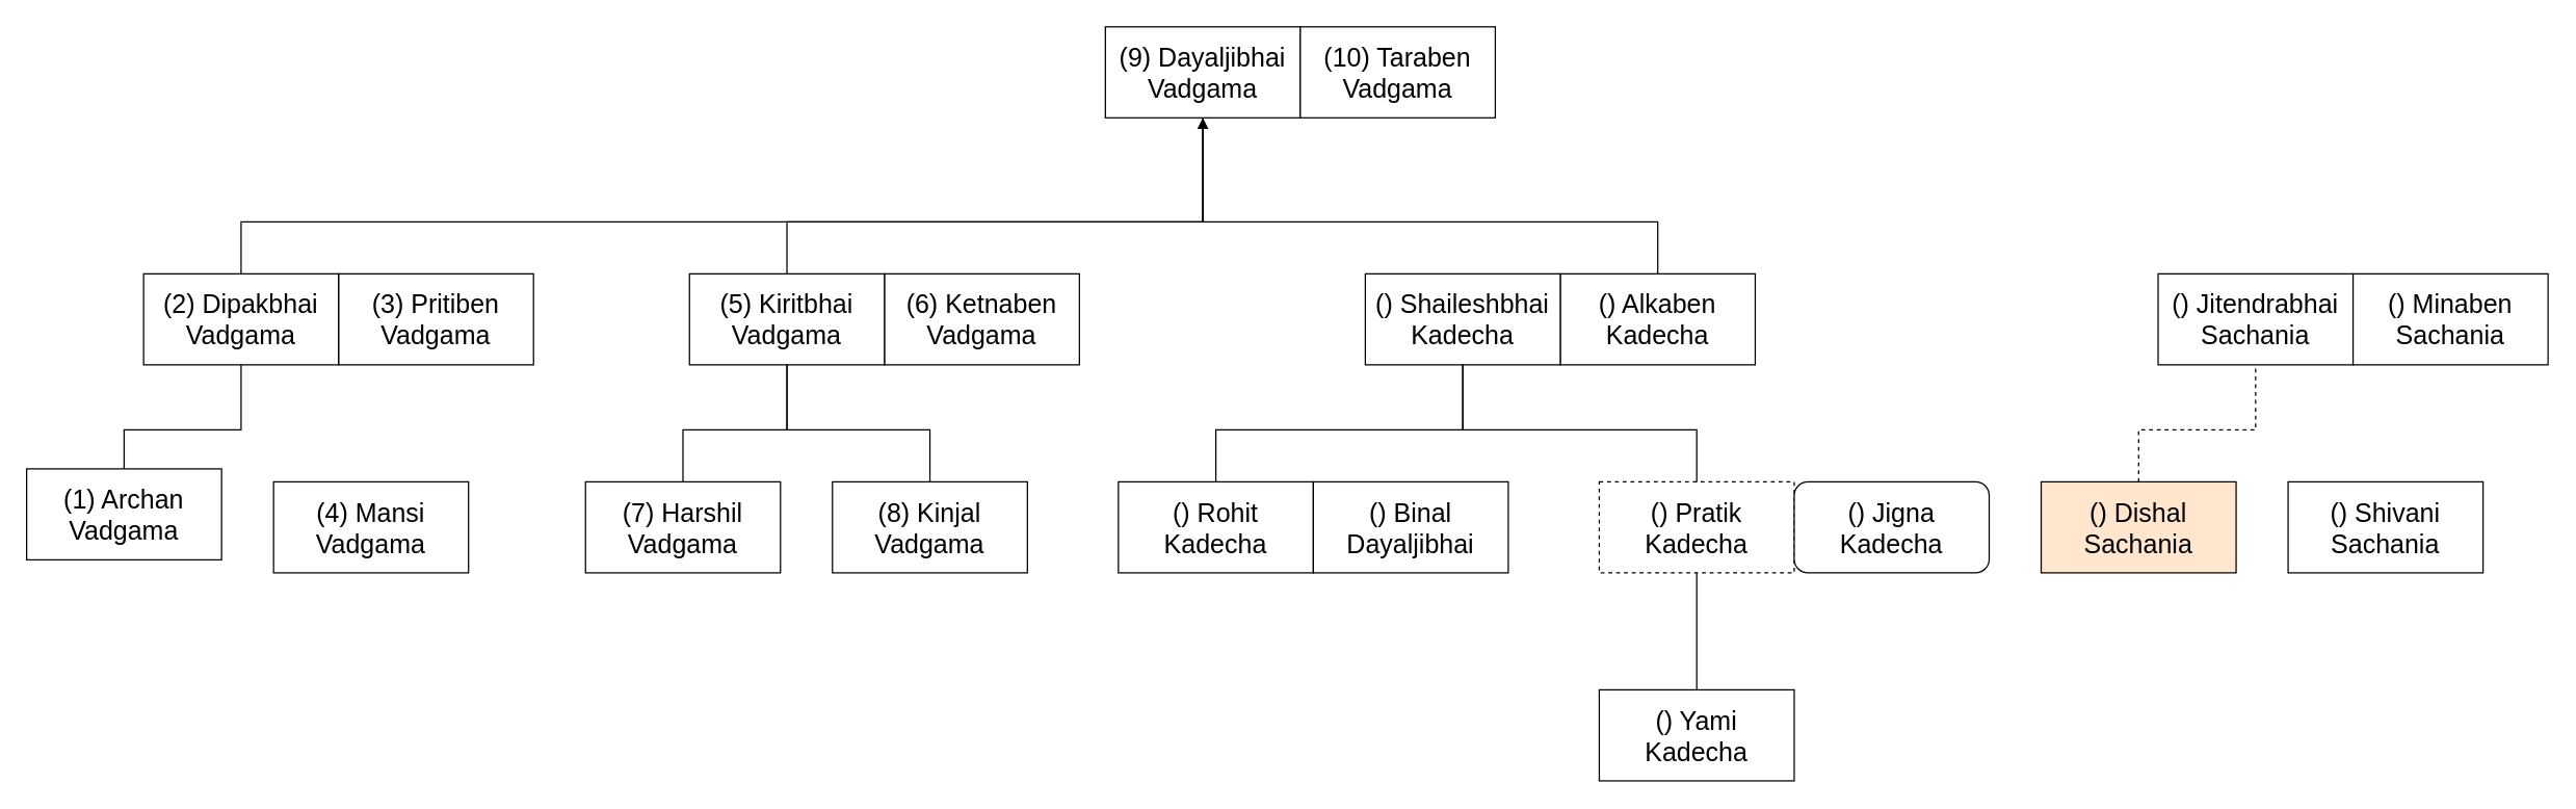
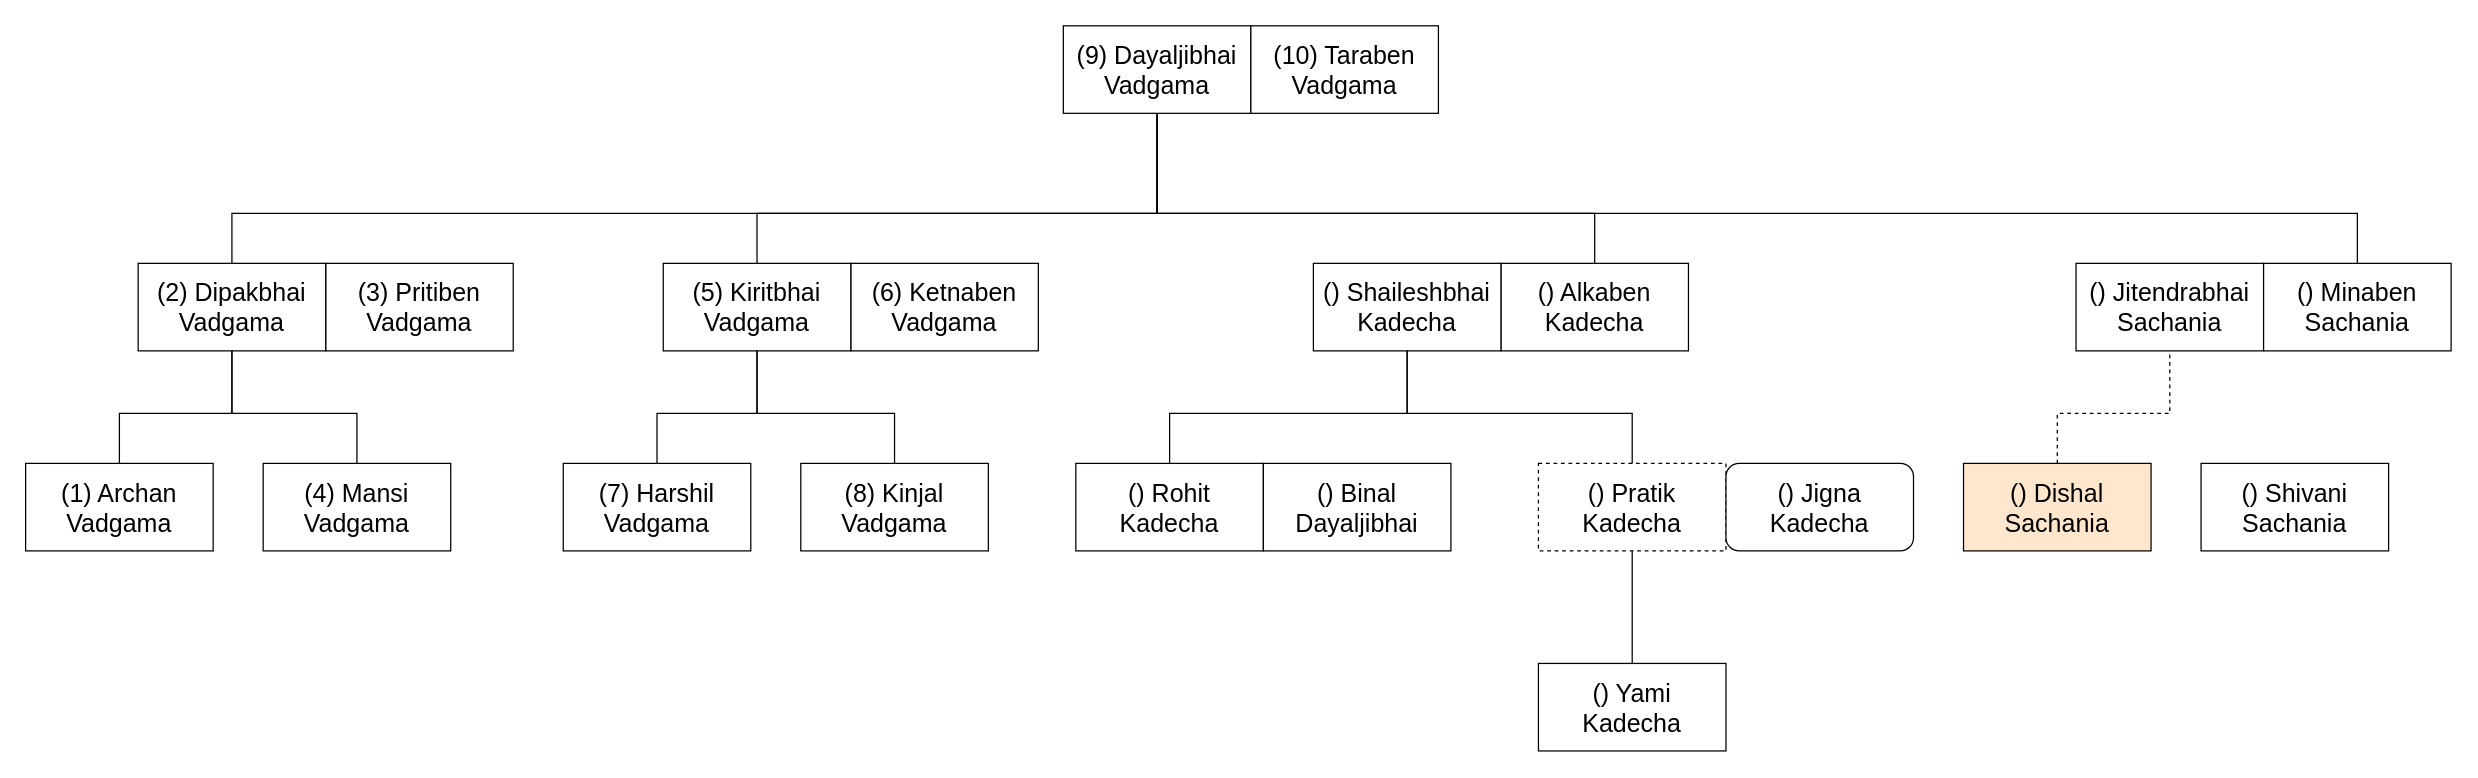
  <mxCell id="0" />
  <mxCell id="1" parent="0" />
  <mxCell id="2" value="&lt;font style=&quot;font-size: 20px&quot;&gt;(9) Dayaljibhai&lt;br&gt;Vadgama&lt;br&gt;&lt;/font&gt;" style="rounded=0;whiteSpace=wrap;html=1;" parent="1" vertex="1"><mxGeometry x="850" y="20" width="150" height="70" as="geometry" /></mxCell>
  <mxCell id="3" value="&lt;font style=&quot;font-size: 20px&quot;&gt;(10) Taraben&lt;/font&gt;&lt;br style=&quot;font-size: 20px&quot;&gt;&lt;span style=&quot;font-size: 20px&quot;&gt;Vadgama&lt;/span&gt;" style="rounded=0;whiteSpace=wrap;html=1;" parent="1" vertex="1"><mxGeometry x="1000" y="20" width="150" height="70" as="geometry" /></mxCell>
  <mxCell id="4" value="&lt;font style=&quot;font-size: 20px&quot;&gt;(3) Pritiben&lt;/font&gt;&lt;br style=&quot;font-size: 20px&quot;&gt;&lt;span style=&quot;font-size: 20px&quot;&gt;Vadgama&lt;/span&gt;" style="rounded=0;whiteSpace=wrap;html=1;" parent="1" vertex="1"><mxGeometry x="260" y="210" width="150" height="70" as="geometry" /></mxCell>
  <mxCell id="5" value="&lt;font style=&quot;font-size: 20px&quot;&gt;(2) Dipakbhai&lt;/font&gt;&lt;br style=&quot;font-size: 20px&quot;&gt;&lt;span style=&quot;font-size: 20px&quot;&gt;Vadgama&lt;/span&gt;" style="rounded=0;whiteSpace=wrap;html=1;" parent="1" vertex="1"><mxGeometry x="110" y="210" width="150" height="70" as="geometry" /></mxCell>
  <mxCell id="6" value="&lt;font style=&quot;font-size: 20px&quot;&gt;(6) Ketnaben&lt;/font&gt;&lt;br style=&quot;font-size: 20px&quot;&gt;&lt;span style=&quot;font-size: 20px&quot;&gt;Vadgama&lt;/span&gt;" style="rounded=0;whiteSpace=wrap;html=1;" parent="1" vertex="1"><mxGeometry x="680" y="210" width="150" height="70" as="geometry" /></mxCell>
  <mxCell id="7" value="&lt;font style=&quot;font-size: 20px&quot;&gt;(5) Kiritbhai&lt;/font&gt;&lt;br style=&quot;font-size: 20px&quot;&gt;&lt;span style=&quot;font-size: 20px&quot;&gt;Vadgama&lt;/span&gt;" style="rounded=0;whiteSpace=wrap;html=1;" parent="1" vertex="1"><mxGeometry x="530" y="210" width="150" height="70" as="geometry" /></mxCell>
- <mxCell id="8" value="&lt;font style=&quot;font-size: 20px&quot;&gt;(1) Archan&lt;/font&gt;&lt;br style=&quot;font-size: 20px&quot;&gt;&lt;span style=&quot;font-size: 20px&quot;&gt;Vadgama&lt;/span&gt;" style="rounded=0;whiteSpace=wrap;html=1;" parent="1" vertex="1"><mxGeometry x="20" y="360" width="150" height="70" as="geometry" /></mxCell>
+ <mxCell id="8" value="&lt;font style=&quot;font-size: 20px&quot;&gt;(1) Archan&lt;/font&gt;&lt;br style=&quot;font-size: 20px&quot;&gt;&lt;span style=&quot;font-size: 20px&quot;&gt;Vadgama&lt;/span&gt;" style="rounded=0;whiteSpace=wrap;html=1;" parent="1" vertex="1"><mxGeometry x="20" y="370" width="150" height="70" as="geometry" /></mxCell>
  <mxCell id="9" value="&lt;font style=&quot;font-size: 20px&quot;&gt;(4) Mansi&lt;/font&gt;&lt;br style=&quot;font-size: 20px&quot;&gt;&lt;span style=&quot;font-size: 20px&quot;&gt;Vadgama&lt;/span&gt;" style="rounded=0;whiteSpace=wrap;html=1;" parent="1" vertex="1"><mxGeometry x="210" y="370" width="150" height="70" as="geometry" /></mxCell>
  <mxCell id="10" value="&lt;font style=&quot;font-size: 20px&quot;&gt;(7) Harshil&lt;/font&gt;&lt;br style=&quot;font-size: 20px&quot;&gt;&lt;span style=&quot;font-size: 20px&quot;&gt;Vadgama&lt;/span&gt;" style="rounded=0;whiteSpace=wrap;html=1;" parent="1" vertex="1"><mxGeometry x="450" y="370" width="150" height="70" as="geometry" /></mxCell>
  <mxCell id="11" value="&lt;font style=&quot;font-size: 20px&quot;&gt;(8) Kinjal&lt;/font&gt;&lt;br style=&quot;font-size: 20px&quot;&gt;&lt;span style=&quot;font-size: 20px&quot;&gt;Vadgama&lt;/span&gt;" style="rounded=0;whiteSpace=wrap;html=1;" parent="1" vertex="1"><mxGeometry x="640" y="370" width="150" height="70" as="geometry" /></mxCell>
  <mxCell id="12" value="" style="endArrow=none;html=1;rounded=0;fontSize=20;entryX=0.5;entryY=1;entryDx=0;entryDy=0;exitX=0.5;exitY=0;exitDx=0;exitDy=0;" parent="1" source="5" target="2" edge="1"><mxGeometry width="50" height="50" relative="1" as="geometry"><mxPoint x="460" y="250" as="sourcePoint" /><mxPoint x="510" y="200" as="targetPoint" /><Array as="points"><mxPoint x="185" y="170" /><mxPoint x="925" y="170" /></Array></mxGeometry></mxCell>
  <mxCell id="13" value="" style="endArrow=none;html=1;rounded=0;fontSize=20;entryX=0.5;entryY=1;entryDx=0;entryDy=0;exitX=0.5;exitY=0;exitDx=0;exitDy=0;" parent="1" source="7" target="2" edge="1"><mxGeometry width="50" height="50" relative="1" as="geometry"><mxPoint x="195" y="220" as="sourcePoint" /><mxPoint x="415" y="140" as="targetPoint" /><Array as="points"><mxPoint x="605" y="170" /><mxPoint x="925" y="170" /></Array></mxGeometry></mxCell>
  <mxCell id="14" value="" style="endArrow=none;html=1;rounded=0;fontSize=20;entryX=0.5;entryY=1;entryDx=0;entryDy=0;exitX=0.5;exitY=0;exitDx=0;exitDy=0;" parent="1" source="11" target="7" edge="1"><mxGeometry width="50" height="50" relative="1" as="geometry"><mxPoint x="810" y="360" as="sourcePoint" /><mxPoint x="610" y="280" as="targetPoint" /><Array as="points"><mxPoint x="715" y="330" /><mxPoint x="605" y="330" /></Array></mxGeometry></mxCell>
+ <mxCell id="15" value="" style="endArrow=none;html=1;rounded=0;fontSize=20;entryX=0.5;entryY=1;entryDx=0;entryDy=0;exitX=0.5;exitY=0;exitDx=0;exitDy=0;" parent="1" source="9" target="5" edge="1"><mxGeometry width="50" height="50" relative="1" as="geometry"><mxPoint x="285" y="370" as="sourcePoint" /><mxPoint x="180" y="280" as="targetPoint" /><Array as="points"><mxPoint x="285" y="330" /><mxPoint x="185" y="330" /></Array></mxGeometry></mxCell>
  <mxCell id="16" value="" style="endArrow=none;html=1;rounded=0;fontSize=20;exitX=0.5;exitY=0;exitDx=0;exitDy=0;entryX=0.5;entryY=1;entryDx=0;entryDy=0;" parent="1" source="8" target="5" edge="1"><mxGeometry width="50" height="50" relative="1" as="geometry"><mxPoint x="295" y="380" as="sourcePoint" /><mxPoint x="150" y="330" as="targetPoint" /><Array as="points"><mxPoint x="95" y="330" /><mxPoint x="185" y="330" /></Array></mxGeometry></mxCell>
  <mxCell id="17" value="" style="endArrow=none;html=1;rounded=0;fontSize=20;exitX=0.5;exitY=0;exitDx=0;exitDy=0;entryX=0.5;entryY=1;entryDx=0;entryDy=0;" parent="1" source="10" target="7" edge="1"><mxGeometry width="50" height="50" relative="1" as="geometry"><mxPoint x="500" y="370" as="sourcePoint" /><mxPoint x="590" y="280" as="targetPoint" /><Array as="points"><mxPoint x="525" y="330" /><mxPoint x="605" y="330" /></Array></mxGeometry></mxCell>
  <mxCell id="18" value="&lt;font style=&quot;font-size: 20px&quot;&gt;() Alkaben&lt;br&gt;Kadecha&lt;/font&gt;" style="rounded=0;whiteSpace=wrap;html=1;" parent="1" vertex="1"><mxGeometry x="1200" y="210" width="150" height="70" as="geometry" /></mxCell>
  <mxCell id="19" value="&lt;font style=&quot;font-size: 20px&quot;&gt;() Shaileshbhai&lt;br&gt;Kadecha&lt;br&gt;&lt;/font&gt;" style="rounded=0;whiteSpace=wrap;html=1;" parent="1" vertex="1"><mxGeometry x="1050" y="210" width="150" height="70" as="geometry" /></mxCell>
  <mxCell id="20" value="&lt;font style=&quot;font-size: 20px&quot;&gt;() Rohit&lt;br&gt;Kadecha&lt;br&gt;&lt;/font&gt;" style="rounded=0;whiteSpace=wrap;html=1;" parent="1" vertex="1"><mxGeometry x="860" y="370" width="150" height="70" as="geometry" /></mxCell>
  <mxCell id="21" value="&lt;font style=&quot;font-size: 20px&quot;&gt;() Pratik&lt;br&gt;Kadecha&lt;br&gt;&lt;/font&gt;" style="rounded=0;whiteSpace=wrap;html=1;dashed=1;" parent="1" vertex="1"><mxGeometry x="1230" y="370" width="150" height="70" as="geometry" /></mxCell>
  <mxCell id="22" value="" style="endArrow=none;html=1;rounded=0;fontSize=20;entryX=0.5;entryY=1;entryDx=0;entryDy=0;exitX=0.5;exitY=0;exitDx=0;exitDy=0;" parent="1" source="21" target="19" edge="1"><mxGeometry width="50" height="50" relative="1" as="geometry"><mxPoint x="1155" y="370" as="sourcePoint" /><mxPoint x="1050" y="280" as="targetPoint" /><Array as="points"><mxPoint x="1305" y="330" /><mxPoint x="1125" y="330" /></Array></mxGeometry></mxCell>
  <mxCell id="23" value="" style="endArrow=none;html=1;rounded=0;fontSize=20;exitX=0.5;exitY=0;exitDx=0;exitDy=0;entryX=0.5;entryY=1;entryDx=0;entryDy=0;" parent="1" source="20" target="19" edge="1"><mxGeometry width="50" height="50" relative="1" as="geometry"><mxPoint x="1165" y="380" as="sourcePoint" /><mxPoint x="1020" y="330" as="targetPoint" /><Array as="points"><mxPoint x="935" y="330" /><mxPoint x="1125" y="330" /></Array></mxGeometry></mxCell>
  <mxCell id="24" value="&lt;font style=&quot;font-size: 20px&quot;&gt;() Jitendrabhai&lt;br&gt;Sachania&lt;/font&gt;" style="rounded=0;whiteSpace=wrap;html=1;" parent="1" vertex="1"><mxGeometry x="1660" y="210" width="150" height="70" as="geometry" /></mxCell>
  <mxCell id="25" value="&lt;font style=&quot;font-size: 20px&quot;&gt;() Shivani&lt;br&gt;Sachania&lt;br&gt;&lt;/font&gt;" style="rounded=0;whiteSpace=wrap;html=1;" parent="1" vertex="1"><mxGeometry x="1760" y="370" width="150" height="70" as="geometry" /></mxCell>
  <mxCell id="26" value="" style="endArrow=none;html=1;rounded=0;fontSize=20;exitX=0.5;exitY=0;exitDx=0;exitDy=0;entryX=0.5;entryY=1;entryDx=0;entryDy=0;dashed=1;" parent="1" source="28" target="24" edge="1"><mxGeometry width="50" height="50" relative="1" as="geometry"><mxPoint x="1845" y="380" as="sourcePoint" /><mxPoint x="1700" y="330" as="targetPoint" /><Array as="points"><mxPoint x="1645" y="330" /><mxPoint x="1735" y="330" /></Array></mxGeometry></mxCell>
  <mxCell id="27" value="&lt;font style=&quot;font-size: 20px&quot;&gt;() Minaben Sachania&lt;/font&gt;" style="rounded=0;whiteSpace=wrap;html=1;" parent="1" vertex="1"><mxGeometry x="1810" y="210" width="150" height="70" as="geometry" /></mxCell>
  <mxCell id="28" value="&lt;font style=&quot;font-size: 20px&quot;&gt;() Dishal&lt;br&gt;Sachania&lt;br&gt;&lt;/font&gt;" style="rounded=0;whiteSpace=wrap;html=1;fillColor=#ffe6cc;" parent="1" vertex="1"><mxGeometry x="1570" y="370" width="150" height="70" as="geometry" /></mxCell>
- <mxCell id="30" value="" style="endArrow=block;html=1;rounded=0;fontSize=20;entryX=0.5;entryY=1;entryDx=0;entryDy=0;exitX=0.5;exitY=0;exitDx=0;exitDy=0;" parent="1" source="18" target="2" edge="1"><mxGeometry width="50" height="50" relative="1" as="geometry"><mxPoint x="615" y="220" as="sourcePoint" /><mxPoint x="935" y="100" as="targetPoint" /><Array as="points"><mxPoint x="1275" y="170" /><mxPoint x="925" y="170" /></Array></mxGeometry></mxCell>
+ <mxCell id="29" value="" style="endArrow=none;html=1;rounded=0;fontSize=20;entryX=0.5;entryY=1;entryDx=0;entryDy=0;exitX=0.5;exitY=0;exitDx=0;exitDy=0;" parent="1" source="27" target="2" edge="1"><mxGeometry width="50" height="50" relative="1" as="geometry"><mxPoint x="1070" y="210" as="sourcePoint" /><mxPoint x="1810" y="90" as="targetPoint" /><Array as="points"><mxPoint x="1885" y="170" /><mxPoint x="925" y="170" /></Array></mxGeometry></mxCell>
+ <mxCell id="30" value="" style="endArrow=none;html=1;rounded=0;fontSize=20;entryX=0.5;entryY=1;entryDx=0;entryDy=0;exitX=0.5;exitY=0;exitDx=0;exitDy=0;" parent="1" source="18" target="2" edge="1"><mxGeometry width="50" height="50" relative="1" as="geometry"><mxPoint x="615" y="220" as="sourcePoint" /><mxPoint x="935" y="100" as="targetPoint" /><Array as="points"><mxPoint x="1275" y="170" /><mxPoint x="925" y="170" /></Array></mxGeometry></mxCell>
  <mxCell id="31" value="&lt;font style=&quot;font-size: 20px&quot;&gt;() Binal&lt;br&gt;Dayaljibhai&lt;br&gt;&lt;/font&gt;" style="rounded=0;whiteSpace=wrap;html=1;" parent="1" vertex="1"><mxGeometry x="1010" y="370" width="150" height="70" as="geometry" /></mxCell>
  <mxCell id="32" value="&lt;font style=&quot;font-size: 20px&quot;&gt;() Jigna&lt;br&gt;Kadecha&lt;br&gt;&lt;/font&gt;" style="whiteSpace=wrap;html=1;rounded=1;" parent="1" vertex="1"><mxGeometry x="1380" y="370" width="150" height="70" as="geometry" /></mxCell>
  <mxCell id="33" value="&lt;font style=&quot;font-size: 20px&quot;&gt;() Yami&lt;br&gt;Kadecha&lt;br&gt;&lt;/font&gt;" style="rounded=0;whiteSpace=wrap;html=1;" parent="1" vertex="1"><mxGeometry x="1230" y="530" width="150" height="70" as="geometry" /></mxCell>
  <mxCell id="34" value="" style="endArrow=none;html=1;rounded=0;fontSize=20;entryX=0.5;entryY=0;entryDx=0;entryDy=0;exitX=0.5;exitY=1;exitDx=0;exitDy=0;" parent="1" source="21" target="33" edge="1"><mxGeometry width="50" height="50" relative="1" as="geometry"><mxPoint x="1315" y="380" as="sourcePoint" /><mxPoint x="1135" y="290" as="targetPoint" /></mxGeometry></mxCell>
